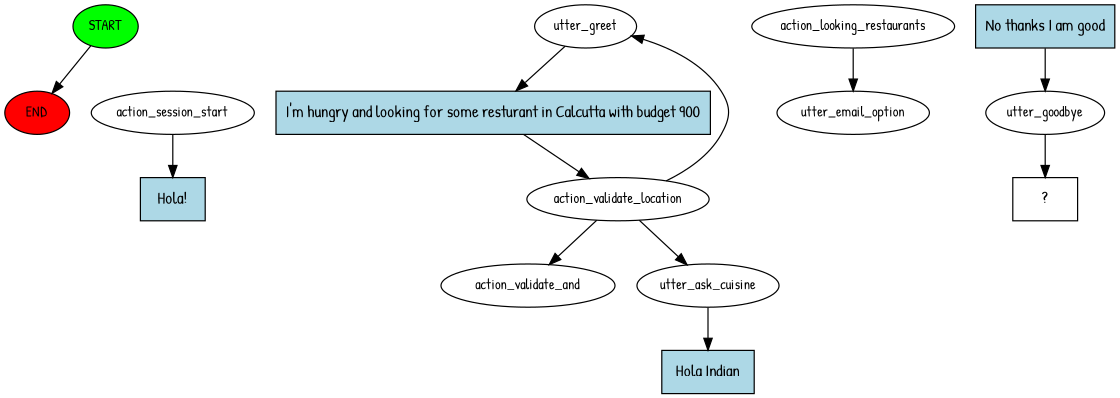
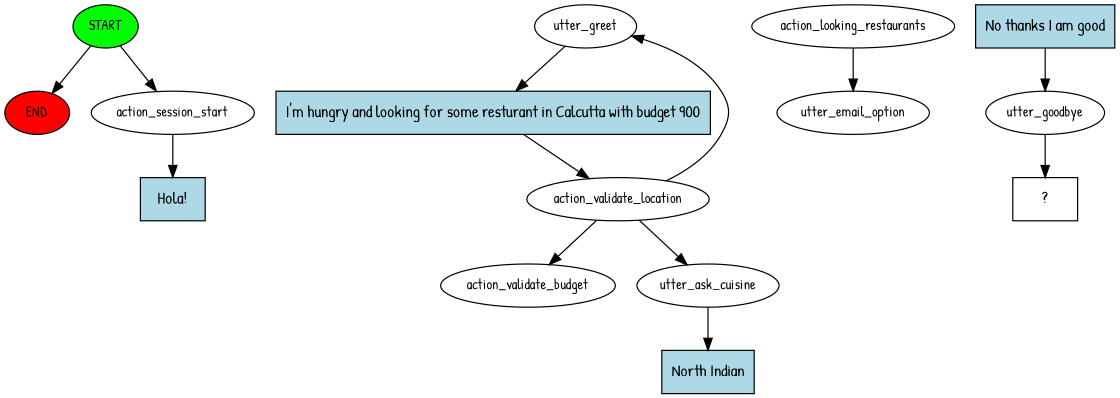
  digraph {
    fontname="Patrick Hand"
    node [fontname="Patrick Hand" fontsize=12]
    edge [fontname="Patrick Hand"]
    n1 [fillcolor=green label=START style=filled]
    n2 [fillcolor=red label=END style=filled]
    n3 [label=action_session_start]
    n4 [fillcolor=lightblue label="Hola!" shape=rect style=filled fontsize=""]
    n5 [label=utter_greet]
    n6 [fillcolor=lightblue label="I'm hungry and looking for some resturant in Calcutta with budget 900" shape=rect style=filled fontsize=""]
    n7 [label=action_validate_location]
-   n8 [label=action_validate_and]
+   n8 [label=action_validate_budget]
    n9 [label=utter_ask_cuisine]
-   n10 [fillcolor=lightblue label="Hola Indian" shape=rect style=filled fontsize=""]
+   n10 [fillcolor=lightblue label="North Indian" shape=rect style=filled fontsize=""]
    n11 [label=action_looking_restaurants]
    n12 [label=utter_email_option]
    n13 [fillcolor=lightblue label="No thanks I am good" shape=rect style=filled fontsize=""]
    n14 [label=utter_goodbye]
    n15 [label="  ?  " shape=rect fontsize=""]
    n1 -> n2
+   n1 -> n3
    n3 -> n4
    n5 -> n6
    n6 -> n7
    n7 -> n5
    n7 -> n8
    n7 -> n9
    n9 -> n10
    n11 -> n12
    n13 -> n14
    n14 -> n15
  }
